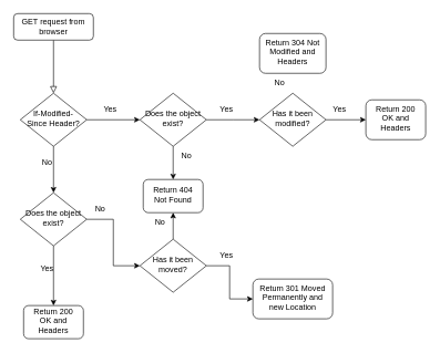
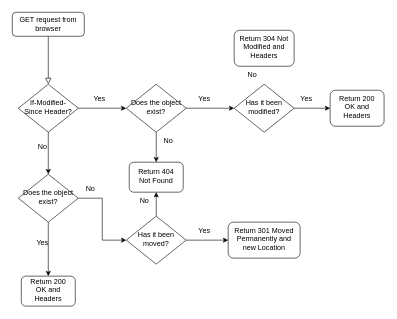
  <mxCell id="0" />
  <mxCell id="1" parent="0" />
  <mxCell id="2" value="" style="rounded=0;html=1;jettySize=auto;orthogonalLoop=1;fontSize=11;endArrow=block;endFill=0;endSize=8;strokeWidth=1;shadow=0;labelBackgroundColor=none;edgeStyle=orthogonalEdgeStyle;" parent="1" source="3" target="6" edge="1"><mxGeometry relative="1" as="geometry" /></mxCell>
  <mxCell id="3" value="GET request from browser" style="rounded=1;whiteSpace=wrap;html=1;fontSize=12;glass=0;strokeWidth=1;shadow=0;" parent="1" vertex="1"><mxGeometry x="20" y="20" width="120" height="40" as="geometry" /></mxCell>
  <mxCell id="4" value="" style="edgeStyle=orthogonalEdgeStyle;rounded=0;orthogonalLoop=1;jettySize=auto;html=1;" edge="1" parent="1" source="6" target="8"><mxGeometry relative="1" as="geometry" /></mxCell>
  <mxCell id="5" style="edgeStyle=orthogonalEdgeStyle;rounded=0;orthogonalLoop=1;jettySize=auto;html=1;exitX=0.5;exitY=1;exitDx=0;exitDy=0;entryX=0.5;entryY=0;entryDx=0;entryDy=0;" edge="1" parent="1" source="6" target="22"><mxGeometry relative="1" as="geometry" /></mxCell>
  <mxCell id="6" value="If-Modified-Since Header?" style="rhombus;whiteSpace=wrap;html=1;shadow=0;fontFamily=Helvetica;fontSize=12;align=center;strokeWidth=1;spacing=6;spacingTop=-4;" parent="1" vertex="1"><mxGeometry x="30" y="140" width="100" height="80" as="geometry" /></mxCell>
  <mxCell id="7" value="" style="edgeStyle=orthogonalEdgeStyle;rounded=0;orthogonalLoop=1;jettySize=auto;html=1;" edge="1" parent="1" source="8" target="18"><mxGeometry relative="1" as="geometry" /></mxCell>
  <mxCell id="8" value="Does the object exist?" style="rhombus;whiteSpace=wrap;html=1;shadow=0;fontFamily=Helvetica;fontSize=12;align=center;strokeWidth=1;spacing=6;spacingTop=-4;" vertex="1" parent="1"><mxGeometry x="210" y="140" width="100" height="80" as="geometry" /></mxCell>
  <mxCell id="9" value="Yes" style="text;html=1;align=center;verticalAlign=middle;resizable=0;points=[];autosize=1;strokeColor=none;fillColor=none;" vertex="1" parent="1"><mxGeometry x="145" y="150" width="40" height="30" as="geometry" /></mxCell>
  <mxCell id="10" value="" style="edgeStyle=orthogonalEdgeStyle;rounded=0;orthogonalLoop=1;jettySize=auto;html=1;" edge="1" parent="1" source="11" target="16"><mxGeometry relative="1" as="geometry" /></mxCell>
  <mxCell id="11" value="Has it been modified?" style="rhombus;whiteSpace=wrap;html=1;shadow=0;fontFamily=Helvetica;fontSize=12;align=center;strokeWidth=1;spacing=6;spacingTop=-4;" vertex="1" parent="1"><mxGeometry x="390" y="140" width="100" height="80" as="geometry" /></mxCell>
  <mxCell id="12" value="" style="edgeStyle=orthogonalEdgeStyle;rounded=0;orthogonalLoop=1;jettySize=auto;html=1;startArrow=none;exitX=1;exitY=0.5;exitDx=0;exitDy=0;" edge="1" parent="1" source="8"><mxGeometry relative="1" as="geometry"><mxPoint x="310" y="180" as="sourcePoint" /><mxPoint x="390" y="180" as="targetPoint" /><Array as="points" /></mxGeometry></mxCell>
  <mxCell id="13" value="Yes" style="text;html=1;align=center;verticalAlign=middle;resizable=0;points=[];autosize=1;strokeColor=none;fillColor=none;" vertex="1" parent="1"><mxGeometry x="320" y="150" width="40" height="30" as="geometry" /></mxCell>
  <mxCell id="14" value="Return 304 Not Modified and Headers" style="rounded=1;whiteSpace=wrap;html=1;shadow=0;strokeWidth=1;spacing=6;spacingTop=-4;" vertex="1" parent="1"><mxGeometry x="390" y="50" width="100" height="60" as="geometry" /></mxCell>
  <mxCell id="15" value="No" style="text;html=1;align=center;verticalAlign=middle;resizable=0;points=[];autosize=1;strokeColor=none;fillColor=none;" vertex="1" parent="1"><mxGeometry x="400" y="110" width="40" height="30" as="geometry" /></mxCell>
  <mxCell id="16" value="Return 200 OK and Headers" style="rounded=1;whiteSpace=wrap;html=1;shadow=0;strokeWidth=1;spacing=6;spacingTop=-4;" vertex="1" parent="1"><mxGeometry x="550" y="150" width="90" height="60" as="geometry" /></mxCell>
  <mxCell id="17" value="Yes" style="text;html=1;align=center;verticalAlign=middle;resizable=0;points=[];autosize=1;strokeColor=none;fillColor=none;" vertex="1" parent="1"><mxGeometry x="490" y="150" width="40" height="30" as="geometry" /></mxCell>
  <mxCell id="18" value="Return 404 Not Found" style="rounded=1;whiteSpace=wrap;html=1;shadow=0;strokeWidth=1;spacing=6;spacingTop=-4;" vertex="1" parent="1"><mxGeometry x="215" y="270" width="90" height="50" as="geometry" /></mxCell>
  <mxCell id="19" value="No" style="text;html=1;align=center;verticalAlign=middle;resizable=0;points=[];autosize=1;strokeColor=none;fillColor=none;" vertex="1" parent="1"><mxGeometry x="260" y="220" width="40" height="30" as="geometry" /></mxCell>
  <mxCell id="20" style="edgeStyle=orthogonalEdgeStyle;rounded=0;orthogonalLoop=1;jettySize=auto;html=1;exitX=1;exitY=0.5;exitDx=0;exitDy=0;entryX=0;entryY=0.5;entryDx=0;entryDy=0;" edge="1" parent="1" source="22" target="25"><mxGeometry relative="1" as="geometry"><mxPoint x="170" y="370" as="targetPoint" /></mxGeometry></mxCell>
  <mxCell id="21" value="" style="edgeStyle=orthogonalEdgeStyle;rounded=0;orthogonalLoop=1;jettySize=auto;html=1;" edge="1" parent="1" source="22" target="30"><mxGeometry relative="1" as="geometry" /></mxCell>
  <mxCell id="22" value="Does the object exist?" style="rhombus;whiteSpace=wrap;html=1;shadow=0;fontFamily=Helvetica;fontSize=12;align=center;strokeWidth=1;spacing=6;spacingTop=-4;" vertex="1" parent="1"><mxGeometry x="30" y="290" width="100" height="80" as="geometry" /></mxCell>
  <mxCell id="23" style="edgeStyle=orthogonalEdgeStyle;rounded=0;orthogonalLoop=1;jettySize=auto;html=1;exitX=0.5;exitY=0;exitDx=0;exitDy=0;entryX=0.5;entryY=1;entryDx=0;entryDy=0;" edge="1" parent="1" source="25" target="18"><mxGeometry relative="1" as="geometry" /></mxCell>
  <mxCell id="24" value="" style="edgeStyle=orthogonalEdgeStyle;rounded=0;orthogonalLoop=1;jettySize=auto;html=1;" edge="1" parent="1" source="25" target="28"><mxGeometry relative="1" as="geometry" /></mxCell>
  <mxCell id="25" value="Has it been moved?" style="rhombus;whiteSpace=wrap;html=1;shadow=0;fontFamily=Helvetica;fontSize=12;align=center;strokeWidth=1;spacing=6;spacingTop=-4;" vertex="1" parent="1"><mxGeometry x="210" y="360" width="100" height="80" as="geometry" /></mxCell>
  <mxCell id="26" value="No" style="text;html=1;align=center;verticalAlign=middle;resizable=0;points=[];autosize=1;strokeColor=none;fillColor=none;" vertex="1" parent="1"><mxGeometry x="130" y="300" width="40" height="30" as="geometry" /></mxCell>
  <mxCell id="27" value="No" style="text;html=1;align=center;verticalAlign=middle;resizable=0;points=[];autosize=1;strokeColor=none;fillColor=none;" vertex="1" parent="1"><mxGeometry x="220" y="320" width="40" height="30" as="geometry" /></mxCell>
- <mxCell id="28" value="Return 301 Moved Permanently and new Location" style="rounded=1;whiteSpace=wrap;html=1;shadow=0;strokeWidth=1;spacing=6;spacingTop=-4;" vertex="1" parent="1"><mxGeometry x="380" y="420" width="120" height="60" as="geometry" /></mxCell>
+ <mxCell id="28" value="Return 301 Moved Permanently and new Location" style="rounded=1;whiteSpace=wrap;html=1;shadow=0;strokeWidth=1;spacing=6;spacingTop=-4;" vertex="1" parent="1"><mxGeometry x="380" y="370" width="120" height="60" as="geometry" /></mxCell>
  <mxCell id="29" value="Yes" style="text;html=1;align=center;verticalAlign=middle;resizable=0;points=[];autosize=1;strokeColor=none;fillColor=none;" vertex="1" parent="1"><mxGeometry x="320" y="370" width="40" height="30" as="geometry" /></mxCell>
  <mxCell id="30" value="Return 200 OK and Headers" style="rounded=1;whiteSpace=wrap;html=1;shadow=0;strokeWidth=1;spacing=6;spacingTop=-4;" vertex="1" parent="1"><mxGeometry x="35" y="460" width="90" height="50" as="geometry" /></mxCell>
  <mxCell id="31" value="Yes" style="text;html=1;align=center;verticalAlign=middle;resizable=0;points=[];autosize=1;strokeColor=none;fillColor=none;" vertex="1" parent="1"><mxGeometry x="50" y="390" width="40" height="30" as="geometry" /></mxCell>
  <mxCell id="32" value="No" style="text;html=1;align=center;verticalAlign=middle;resizable=0;points=[];autosize=1;strokeColor=none;fillColor=none;" vertex="1" parent="1"><mxGeometry x="50" y="230" width="40" height="30" as="geometry" /></mxCell>
